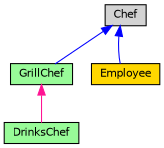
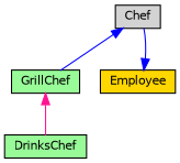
  digraph {
    node [color=black fillcolor=palegreen fontname=Helvetica fontsize=10 shape=record style=filled]
    edge [color=blue dir=back fontname=Helvetica fontsize=10 labelfontname=Helvetica labelfontsize=10 style=solid]
    n1 [fillcolor=lightgrey fontcolor=black height=0.2 label=Chef width=0.4]
    n2 [height=0.2 label=GrillChef width=0.4]
    n3 [height=0.2 label=DrinksChef width=0.4]
    n4 [fillcolor=gold height=0.2 label=Employee width=0.4]
    n1 -> n2
    n2 -> n3 [color=deeppink]
-   n1 -> n4
+   n4 -> n1
  }
